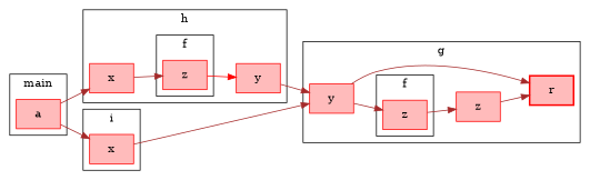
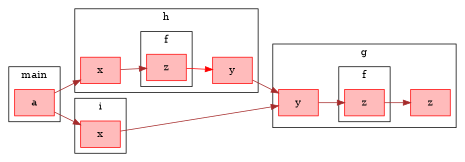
  digraph {
    rankdir=LR
    node [color="#FF0000" fillcolor="#FFBBBB" shape=box style=filled]
    edge [color=brown]
    n1 [label=<z>]
-   n2 [label=<r> style="filled,bold"]
    n3 [label=<y>]
    n4 [label=<z>]
    n5 [label=<z>]
    n6 [label=<y>]
    n7 [label=<x>]
    n8 [label=<x>]
    n9 [label=<a>]
    subgraph cluster_1 {
      label=g
-     n2
      n3
      n4
      subgraph cluster_2 {
        label=f
        n1
      }
    }
    subgraph cluster_3 {
      label=h
      n6
      n7
      subgraph cluster_4 {
        label=f
        n5
      }
    }
    subgraph cluster_5 {
      label=i
      n8
    }
    subgraph cluster_6 {
      label=main
      n9
    }
    n1 -> n4
    n3 -> n1
-   n3 -> n2
-   n4 -> n2
    n5 -> n6 [color=red]
    n6 -> n3
    n7 -> n5
    n8 -> n3
    n9 -> n7
    n9 -> n8
  }
